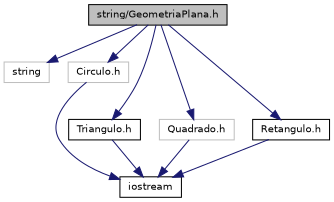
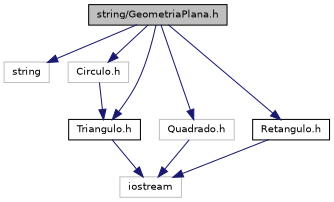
  digraph {
    node [color=grey75 fillcolor=white fontname=Helvetica fontsize=10 shape=record style=filled]
    edge [color=midnightblue fontname=Helvetica fontsize=10 labelfontname=Helvetica labelfontsize=10 style=solid]
    n1 [color=black fillcolor=grey75 fontcolor=black height=0.2 label="string/GeometriaPlana.h" width=0.4]
    n2 [height=0.2 label=string width=0.4]
    n3 [height=0.2 label="Circulo.h" width=0.4]
    n4 [height=0.2 label="Quadrado.h" width=0.4]
    n5 [color=black height=0.2 label="Retangulo.h" width=0.4]
    n6 [color=black height=0.2 label="Triangulo.h" width=0.4]
-   n7 [color=black height=0.2 label=iostream width=0.4]
+   n7 [height=0.2 label=iostream width=0.4]
    n1 -> n2
    n1 -> n3
    n1 -> n4
    n1 -> n5
    n1 -> n6
-   n3 -> n7
+   n3 -> n6
    n4 -> n7
    n5 -> n7
    n6 -> n7
  }
